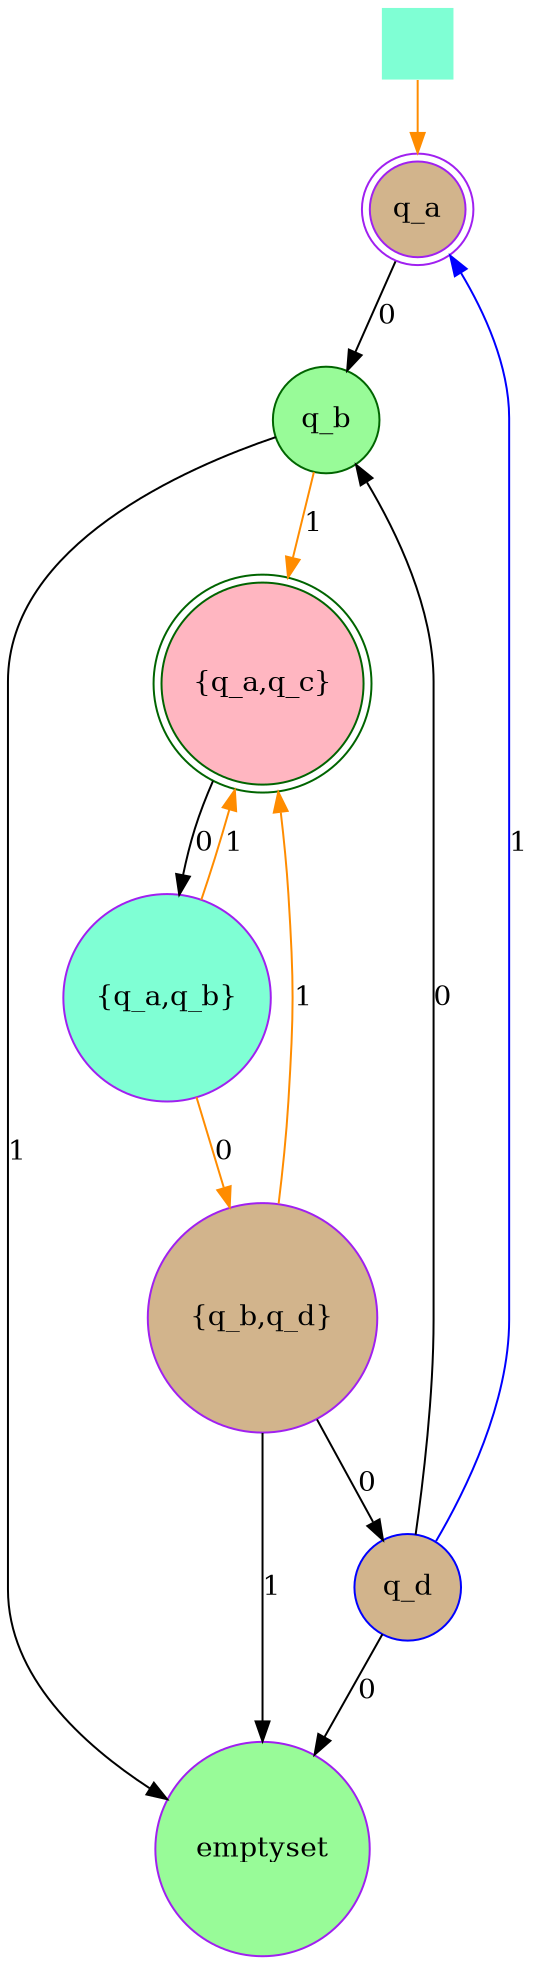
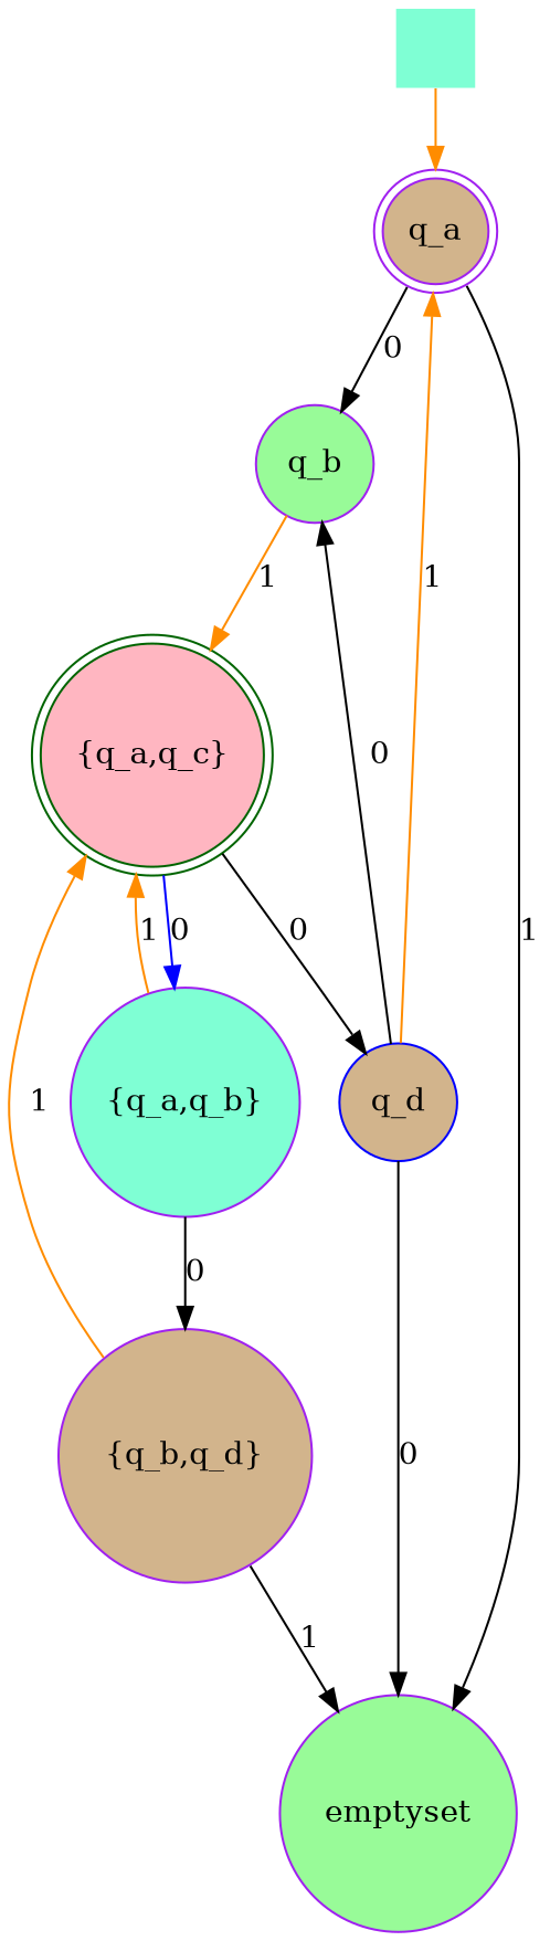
  digraph {
    node [color=purple fillcolor=tan shape=circle style=filled]
    edge [color=black labeldistance=0.5 lblstyle="inner sep=1pt" style=">=stealth',shorten >=1pt"]
    q_a [shape=doublecircle width=0.6]
-   q_b [color=darkgreen fillcolor=palegreen width=0.5]
+   q_b [fillcolor=palegreen width=0.5]
    n3 [fillcolor=palegreen label="\emptyset" width=0.5]
    n4 [color=darkgreen fillcolor=lightpink label="\{q_a,q_c\}" shape=doublecircle width=0.6]
    q_d [color=blue width=0.5]
    n6 [fillcolor=aquamarine label="\{q_a,q_b\}" width=0.6]
    n7 [label="\{q_b,q_d\}" width=0.5]
    n8 [color=blue fillcolor=aquamarine label=" " shape=plaintext width=0.5]
    q_a -> q_b [label=0]
-   q_b -> n3 [label=1]
+   q_a -> n3 [label=1]
    q_b -> n4 [color=darkorange label=1]
-   n4 -> n6 [label=0]
-   q_d -> q_a [color=blue label=1]
+   n4 -> n6 [color=blue label=0]
+   q_d -> q_a [color=darkorange label=1]
    q_d -> q_b [label=0]
    q_d -> n3 [label=0]
    n6 -> n4 [color=darkorange label=1]
-   n6 -> n7 [color=darkorange label=0]
+   n6 -> n7 [label=0]
    n7 -> n3 [label=1]
    n7 -> n4 [color=darkorange label=1]
-   n7 -> q_d [label=0]
+   n4 -> q_d [label=0]
    n8 -> q_a [color=darkorange]
  }
